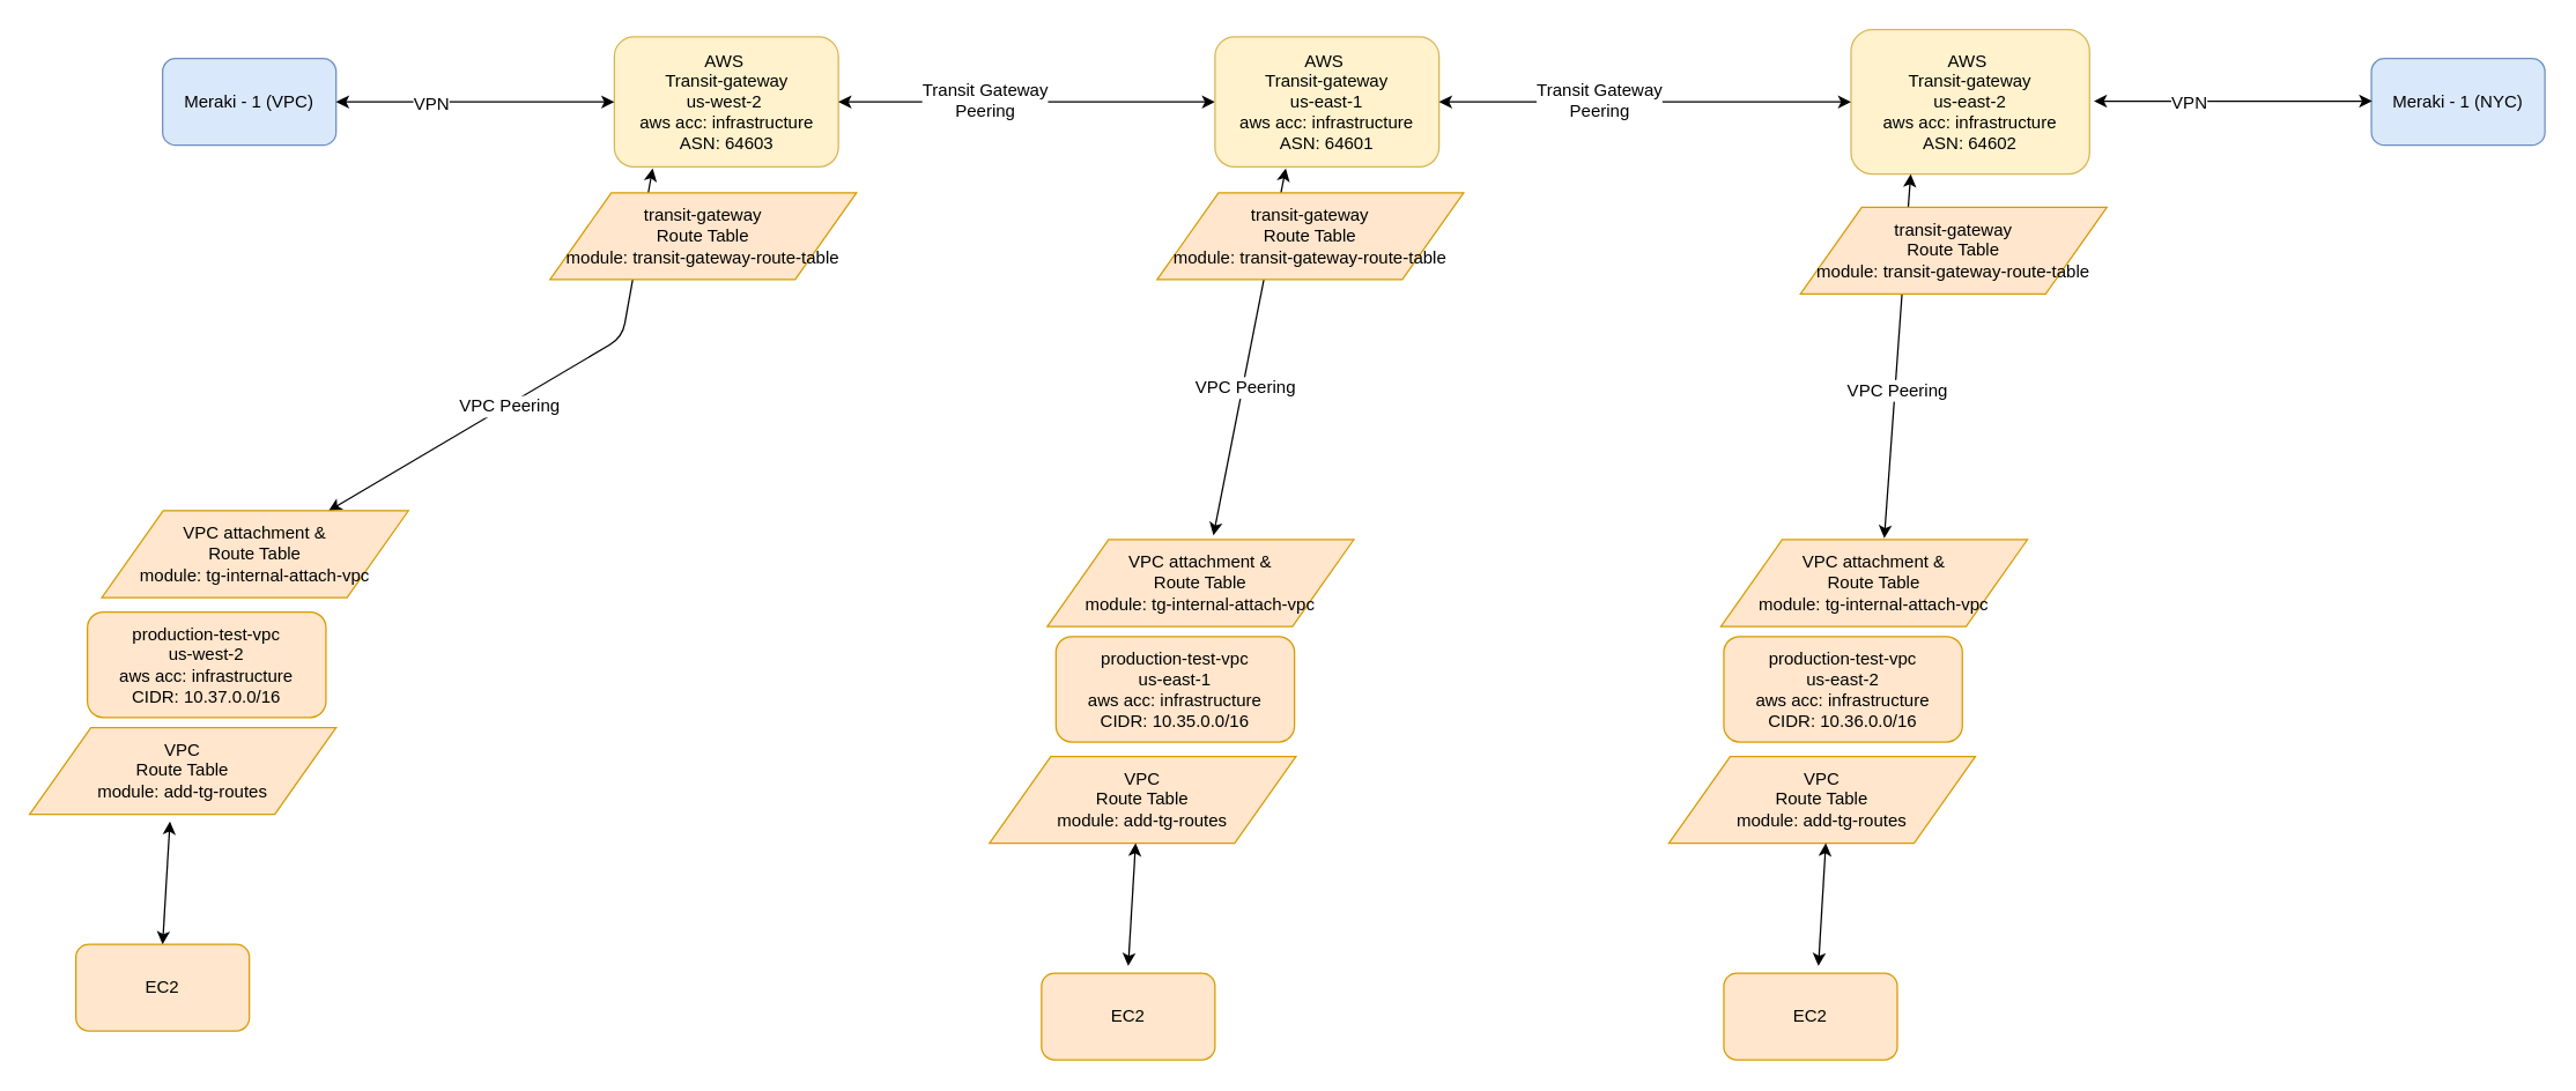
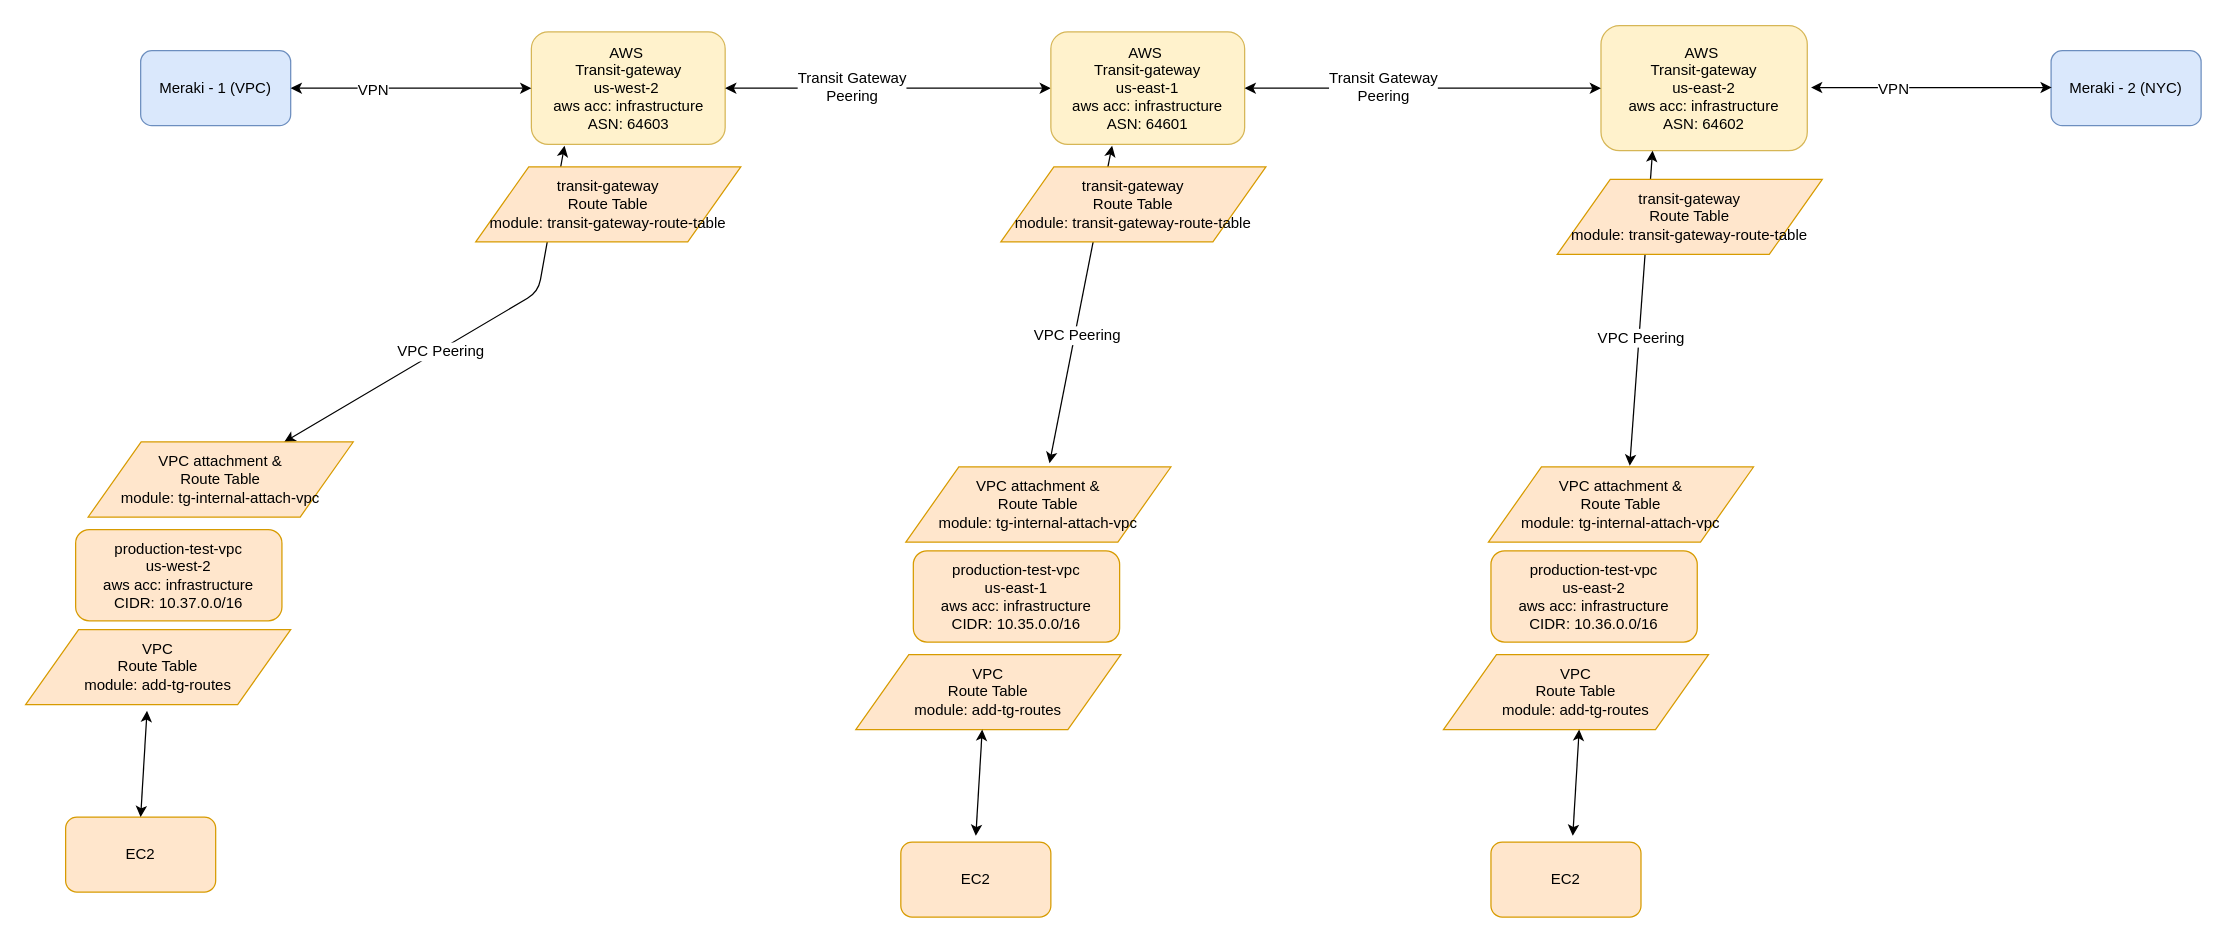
  <mxCell id="0" />
  <mxCell id="1" parent="0" />
  <mxCell id="2" value="Meraki - 1 (VPC)" style="rounded=1;whiteSpace=wrap;html=1;fillColor=#dae8fc;strokeColor=#6c8ebf;" parent="1" vertex="1"><mxGeometry x="112" y="40" width="120" height="60" as="geometry" /></mxCell>
  <mxCell id="3" value="AWS&amp;nbsp;&lt;br&gt;Transit-gateway&lt;br&gt;us-west-2&amp;nbsp;&lt;br&gt;aws acc: infrastructure&lt;br&gt;ASN: 64603" style="rounded=1;whiteSpace=wrap;html=1;fillColor=#fff2cc;strokeColor=#d6b656;" parent="1" vertex="1"><mxGeometry x="424.5" y="25" width="155" height="90" as="geometry" /></mxCell>
  <mxCell id="4" value="" style="endArrow=classic;startArrow=classic;html=1;exitX=1;exitY=0.5;exitDx=0;exitDy=0;entryX=0;entryY=0.5;entryDx=0;entryDy=0;" parent="1" source="2" target="3" edge="1"><mxGeometry width="50" height="50" relative="1" as="geometry"><mxPoint x="307" y="90" as="sourcePoint" /><mxPoint x="357" y="40" as="targetPoint" /></mxGeometry></mxCell>
  <mxCell id="5" value="VPN" style="text;html=1;resizable=0;points=[];align=center;verticalAlign=middle;labelBackgroundColor=#ffffff;" parent="4" vertex="1" connectable="0"><mxGeometry x="-0.324" y="-1" relative="1" as="geometry"><mxPoint as="offset" /></mxGeometry></mxCell>
  <mxCell id="6" value="AWS&amp;nbsp;&lt;br&gt;Transit-gateway&lt;br&gt;us-east-2&lt;br&gt;aws acc: infrastructure&lt;br&gt;ASN: 64602" style="rounded=1;whiteSpace=wrap;html=1;fillColor=#fff2cc;strokeColor=#d6b656;" parent="1" vertex="1"><mxGeometry x="1280" y="20" width="165" height="100" as="geometry" /></mxCell>
  <mxCell id="7" value="" style="endArrow=classic;startArrow=classic;html=1;exitX=1;exitY=0.5;exitDx=0;exitDy=0;entryX=0;entryY=0.5;entryDx=0;entryDy=0;" parent="1" source="3" target="9" edge="1"><mxGeometry width="50" height="50" relative="1" as="geometry"><mxPoint x="577" y="150" as="sourcePoint" /><mxPoint x="770" y="53" as="targetPoint" /></mxGeometry></mxCell>
  <mxCell id="8" value="Transit Gateway&lt;br&gt;Peering" style="text;html=1;resizable=0;points=[];align=center;verticalAlign=middle;labelBackgroundColor=#ffffff;" parent="7" vertex="1" connectable="0"><mxGeometry x="-0.236" y="2" relative="1" as="geometry"><mxPoint x="1" as="offset" /></mxGeometry></mxCell>
  <mxCell id="9" value="AWS&amp;nbsp;&lt;br&gt;Transit-gateway&lt;br&gt;us-east-1&lt;br&gt;aws acc: infrastructure&lt;br&gt;ASN: 64601" style="rounded=1;whiteSpace=wrap;html=1;fillColor=#fff2cc;strokeColor=#d6b656;" parent="1" vertex="1"><mxGeometry x="840" y="25" width="155" height="90" as="geometry" /></mxCell>
  <mxCell id="10" value="" style="endArrow=classic;startArrow=classic;html=1;exitX=1;exitY=0.5;exitDx=0;exitDy=0;entryX=0;entryY=0.5;entryDx=0;entryDy=0;" parent="1" source="9" target="6" edge="1"><mxGeometry width="50" height="50" relative="1" as="geometry"><mxPoint x="1060" y="203" as="sourcePoint" /><mxPoint x="1320.5" y="203" as="targetPoint" /></mxGeometry></mxCell>
  <mxCell id="11" value="Transit Gateway&lt;br&gt;Peering" style="text;html=1;resizable=0;points=[];align=center;verticalAlign=middle;labelBackgroundColor=#ffffff;" parent="10" vertex="1" connectable="0"><mxGeometry x="-0.236" y="2" relative="1" as="geometry"><mxPoint x="1" as="offset" /></mxGeometry></mxCell>
  <mxCell id="12" value="production-test-vpc&lt;br&gt;us-west-2&lt;br&gt;aws acc: infrastructure&lt;br&gt;CIDR:&amp;nbsp;10.37.0.0/16" style="rounded=1;whiteSpace=wrap;html=1;fillColor=#ffe6cc;strokeColor=#d79b00;" parent="1" vertex="1"><mxGeometry x="60" y="423" width="165" height="73" as="geometry" /></mxCell>
  <mxCell id="13" value="" style="endArrow=classic;startArrow=classic;html=1;exitX=0.171;exitY=1.011;exitDx=0;exitDy=0;exitPerimeter=0;" parent="1" source="3" target="27" edge="1"><mxGeometry width="50" height="50" relative="1" as="geometry"><mxPoint x="512" y="125" as="sourcePoint" /><mxPoint x="512" y="280" as="targetPoint" /><Array as="points"><mxPoint x="430" y="233" /></Array></mxGeometry></mxCell>
  <mxCell id="14" value="VPC Peering" style="text;html=1;resizable=0;points=[];align=center;verticalAlign=middle;labelBackgroundColor=#ffffff;" parent="13" vertex="1" connectable="0"><mxGeometry x="0.188" y="1" relative="1" as="geometry"><mxPoint as="offset" /></mxGeometry></mxCell>
  <mxCell id="15" value="production-test-vpc&lt;br&gt;us-east-1&lt;br&gt;aws acc: infrastructure&lt;br&gt;CIDR:&amp;nbsp;10.35.0.0/16" style="rounded=1;whiteSpace=wrap;html=1;fillColor=#ffe6cc;strokeColor=#d79b00;" parent="1" vertex="1"><mxGeometry x="730" y="440" width="165" height="73" as="geometry" /></mxCell>
  <mxCell id="16" value="production-test-vpc&lt;br&gt;us-east-2&lt;br&gt;aws acc: infrastructure&lt;br&gt;CIDR:&amp;nbsp;10.36.0.0/16" style="rounded=1;whiteSpace=wrap;html=1;fillColor=#ffe6cc;strokeColor=#d79b00;" parent="1" vertex="1"><mxGeometry x="1192" y="440" width="165" height="73" as="geometry" /></mxCell>
  <mxCell id="17" value="" style="endArrow=classic;startArrow=classic;html=1;exitX=0.316;exitY=1.011;exitDx=0;exitDy=0;exitPerimeter=0;entryX=0.542;entryY=-0.05;entryDx=0;entryDy=0;entryPerimeter=0;" parent="1" source="9" target="28" edge="1"><mxGeometry width="50" height="50" relative="1" as="geometry"><mxPoint x="1021.005" y="111.99" as="sourcePoint" /><mxPoint x="879.205" y="253" as="targetPoint" /><Array as="points" /></mxGeometry></mxCell>
  <mxCell id="18" value="VPC Peering" style="text;html=1;resizable=0;points=[];align=center;verticalAlign=middle;labelBackgroundColor=#ffffff;" parent="17" vertex="1" connectable="0"><mxGeometry x="0.188" y="1" relative="1" as="geometry"><mxPoint as="offset" /></mxGeometry></mxCell>
  <mxCell id="19" value="" style="endArrow=classic;startArrow=classic;html=1;exitX=0.25;exitY=1;exitDx=0;exitDy=0;entryX=0.533;entryY=-0.017;entryDx=0;entryDy=0;entryPerimeter=0;" parent="1" source="6" target="29" edge="1"><mxGeometry width="50" height="50" relative="1" as="geometry"><mxPoint x="1336.98" y="98.49" as="sourcePoint" /><mxPoint x="1283" y="246" as="targetPoint" /><Array as="points" /></mxGeometry></mxCell>
  <mxCell id="20" value="VPC Peering" style="text;html=1;resizable=0;points=[];align=center;verticalAlign=middle;labelBackgroundColor=#ffffff;" parent="19" vertex="1" connectable="0"><mxGeometry x="0.188" y="1" relative="1" as="geometry"><mxPoint as="offset" /></mxGeometry></mxCell>
  <mxCell id="21" value="transit-gateway&lt;br&gt;Route Table&lt;br&gt;module:&amp;nbsp;transit-gateway-route-table" style="shape=parallelogram;perimeter=parallelogramPerimeter;whiteSpace=wrap;html=1;fillColor=#ffe6cc;strokeColor=#d79b00;" parent="1" vertex="1"><mxGeometry x="380" y="133" width="212" height="60" as="geometry" /></mxCell>
  <mxCell id="22" value="VPC&lt;br&gt;Route Table&lt;br&gt;module:&amp;nbsp;add-tg-routes" style="shape=parallelogram;perimeter=parallelogramPerimeter;whiteSpace=wrap;html=1;fillColor=#ffe6cc;strokeColor=#d79b00;" parent="1" vertex="1"><mxGeometry x="20" y="503" width="212" height="60" as="geometry" /></mxCell>
  <mxCell id="23" value="transit-gateway&lt;br&gt;Route Table&lt;br&gt;module:&amp;nbsp;transit-gateway-route-table" style="shape=parallelogram;perimeter=parallelogramPerimeter;whiteSpace=wrap;html=1;fillColor=#ffe6cc;strokeColor=#d79b00;" parent="1" vertex="1"><mxGeometry x="800" y="133" width="212" height="60" as="geometry" /></mxCell>
  <mxCell id="24" value="VPC&lt;br&gt;Route Table&lt;br&gt;module:&amp;nbsp;add-tg-routes" style="shape=parallelogram;perimeter=parallelogramPerimeter;whiteSpace=wrap;html=1;fillColor=#ffe6cc;strokeColor=#d79b00;" parent="1" vertex="1"><mxGeometry x="684" y="523" width="212" height="60" as="geometry" /></mxCell>
  <mxCell id="25" value="transit-gateway&lt;br&gt;Route Table&lt;br&gt;module:&amp;nbsp;transit-gateway-route-table" style="shape=parallelogram;perimeter=parallelogramPerimeter;whiteSpace=wrap;html=1;fillColor=#ffe6cc;strokeColor=#d79b00;" parent="1" vertex="1"><mxGeometry x="1245" y="143" width="212" height="60" as="geometry" /></mxCell>
  <mxCell id="26" value="VPC&lt;br&gt;Route Table&lt;br&gt;module:&amp;nbsp;add-tg-routes" style="shape=parallelogram;perimeter=parallelogramPerimeter;whiteSpace=wrap;html=1;fillColor=#ffe6cc;strokeColor=#d79b00;" parent="1" vertex="1"><mxGeometry x="1154" y="523" width="212" height="60" as="geometry" /></mxCell>
  <mxCell id="27" value="VPC attachment &amp;amp;&lt;br&gt;Route Table&lt;br&gt;module:&amp;nbsp;tg-internal-attach-vpc" style="shape=parallelogram;perimeter=parallelogramPerimeter;whiteSpace=wrap;html=1;fillColor=#ffe6cc;strokeColor=#d79b00;" parent="1" vertex="1"><mxGeometry x="70" y="353" width="212" height="60" as="geometry" /></mxCell>
  <mxCell id="28" value="VPC attachment &amp;amp;&lt;br&gt;Route Table&lt;br&gt;module:&amp;nbsp;tg-internal-attach-vpc" style="shape=parallelogram;perimeter=parallelogramPerimeter;whiteSpace=wrap;html=1;fillColor=#ffe6cc;strokeColor=#d79b00;" parent="1" vertex="1"><mxGeometry x="724" y="373" width="212" height="60" as="geometry" /></mxCell>
  <mxCell id="29" value="VPC attachment &amp;amp;&lt;br&gt;Route Table&lt;br&gt;module:&amp;nbsp;tg-internal-attach-vpc" style="shape=parallelogram;perimeter=parallelogramPerimeter;whiteSpace=wrap;html=1;fillColor=#ffe6cc;strokeColor=#d79b00;" parent="1" vertex="1"><mxGeometry x="1190" y="373" width="212" height="60" as="geometry" /></mxCell>
  <mxCell id="30" value="EC2" style="rounded=1;whiteSpace=wrap;html=1;fillColor=#ffe6cc;strokeColor=#d79b00;" parent="1" vertex="1"><mxGeometry x="52" y="653" width="120" height="60" as="geometry" /></mxCell>
  <mxCell id="31" value="EC2" style="rounded=1;whiteSpace=wrap;html=1;fillColor=#ffe6cc;strokeColor=#d79b00;" parent="1" vertex="1"><mxGeometry x="720" y="673" width="120" height="60" as="geometry" /></mxCell>
  <mxCell id="32" value="EC2" style="rounded=1;whiteSpace=wrap;html=1;fillColor=#ffe6cc;strokeColor=#d79b00;" parent="1" vertex="1"><mxGeometry x="1192" y="673" width="120" height="60" as="geometry" /></mxCell>
  <mxCell id="33" value="" style="endArrow=classic;startArrow=classic;html=1;entryX=0.458;entryY=1.083;entryDx=0;entryDy=0;entryPerimeter=0;exitX=0.5;exitY=0;exitDx=0;exitDy=0;" edge="1" parent="1" source="30" target="22"><mxGeometry width="50" height="50" relative="1" as="geometry"><mxPoint x="80" y="633" as="sourcePoint" /><mxPoint x="130" y="583" as="targetPoint" /></mxGeometry></mxCell>
  <mxCell id="34" value="" style="endArrow=classic;startArrow=classic;html=1;entryX=0.458;entryY=1.083;entryDx=0;entryDy=0;entryPerimeter=0;exitX=0.5;exitY=0;exitDx=0;exitDy=0;" edge="1" parent="1"><mxGeometry width="50" height="50" relative="1" as="geometry"><mxPoint x="780" y="668.02" as="sourcePoint" /><mxPoint x="785.096" y="583" as="targetPoint" /></mxGeometry></mxCell>
  <mxCell id="35" value="" style="endArrow=classic;startArrow=classic;html=1;entryX=0.458;entryY=1.083;entryDx=0;entryDy=0;entryPerimeter=0;exitX=0.5;exitY=0;exitDx=0;exitDy=0;" edge="1" parent="1"><mxGeometry width="50" height="50" relative="1" as="geometry"><mxPoint x="1257.45" y="668.02" as="sourcePoint" /><mxPoint x="1262.546" y="583" as="targetPoint" /></mxGeometry></mxCell>
- <mxCell id="36" value="Meraki - 1 (NYC)" style="rounded=1;whiteSpace=wrap;html=1;fillColor=#dae8fc;strokeColor=#6c8ebf;" vertex="1" parent="1"><mxGeometry x="1640" y="40" width="120" height="60" as="geometry" /></mxCell>
+ <mxCell id="36" value="Meraki - 2 (NYC)" style="rounded=1;whiteSpace=wrap;html=1;fillColor=#dae8fc;strokeColor=#6c8ebf;" vertex="1" parent="1"><mxGeometry x="1640" y="40" width="120" height="60" as="geometry" /></mxCell>
  <mxCell id="37" value="" style="endArrow=classic;startArrow=classic;html=1;exitX=1;exitY=0.5;exitDx=0;exitDy=0;entryX=0;entryY=0.5;entryDx=0;entryDy=0;" edge="1" parent="1"><mxGeometry width="50" height="50" relative="1" as="geometry"><mxPoint x="1448" y="69.5" as="sourcePoint" /><mxPoint x="1640.5" y="69.5" as="targetPoint" /></mxGeometry></mxCell>
  <mxCell id="38" value="VPN" style="text;html=1;resizable=0;points=[];align=center;verticalAlign=middle;labelBackgroundColor=#ffffff;" vertex="1" connectable="0" parent="37"><mxGeometry x="-0.324" y="-1" relative="1" as="geometry"><mxPoint as="offset" /></mxGeometry></mxCell>
